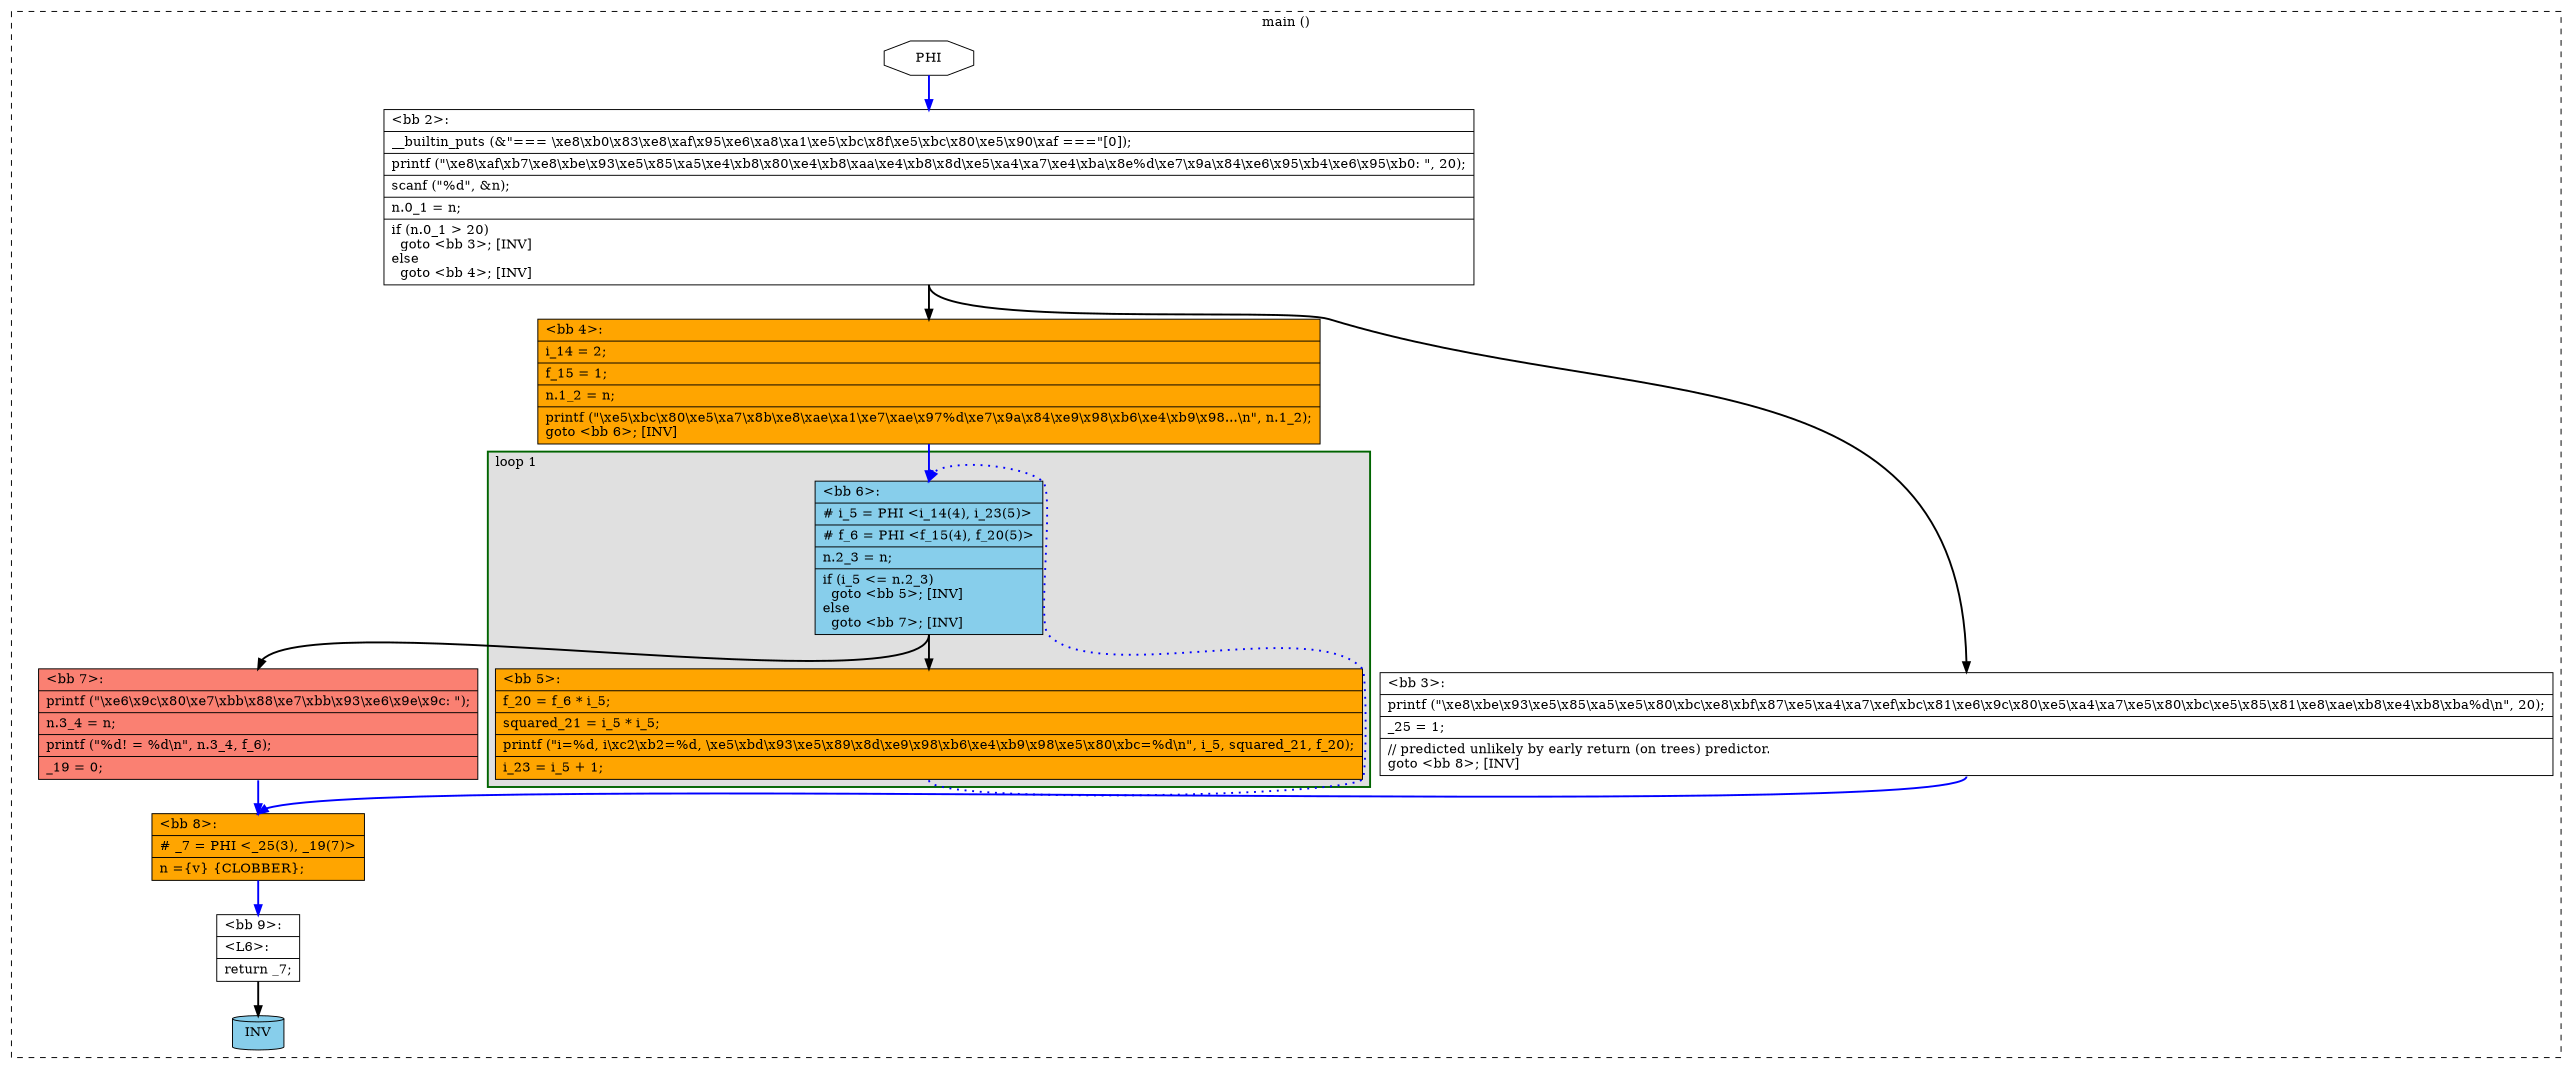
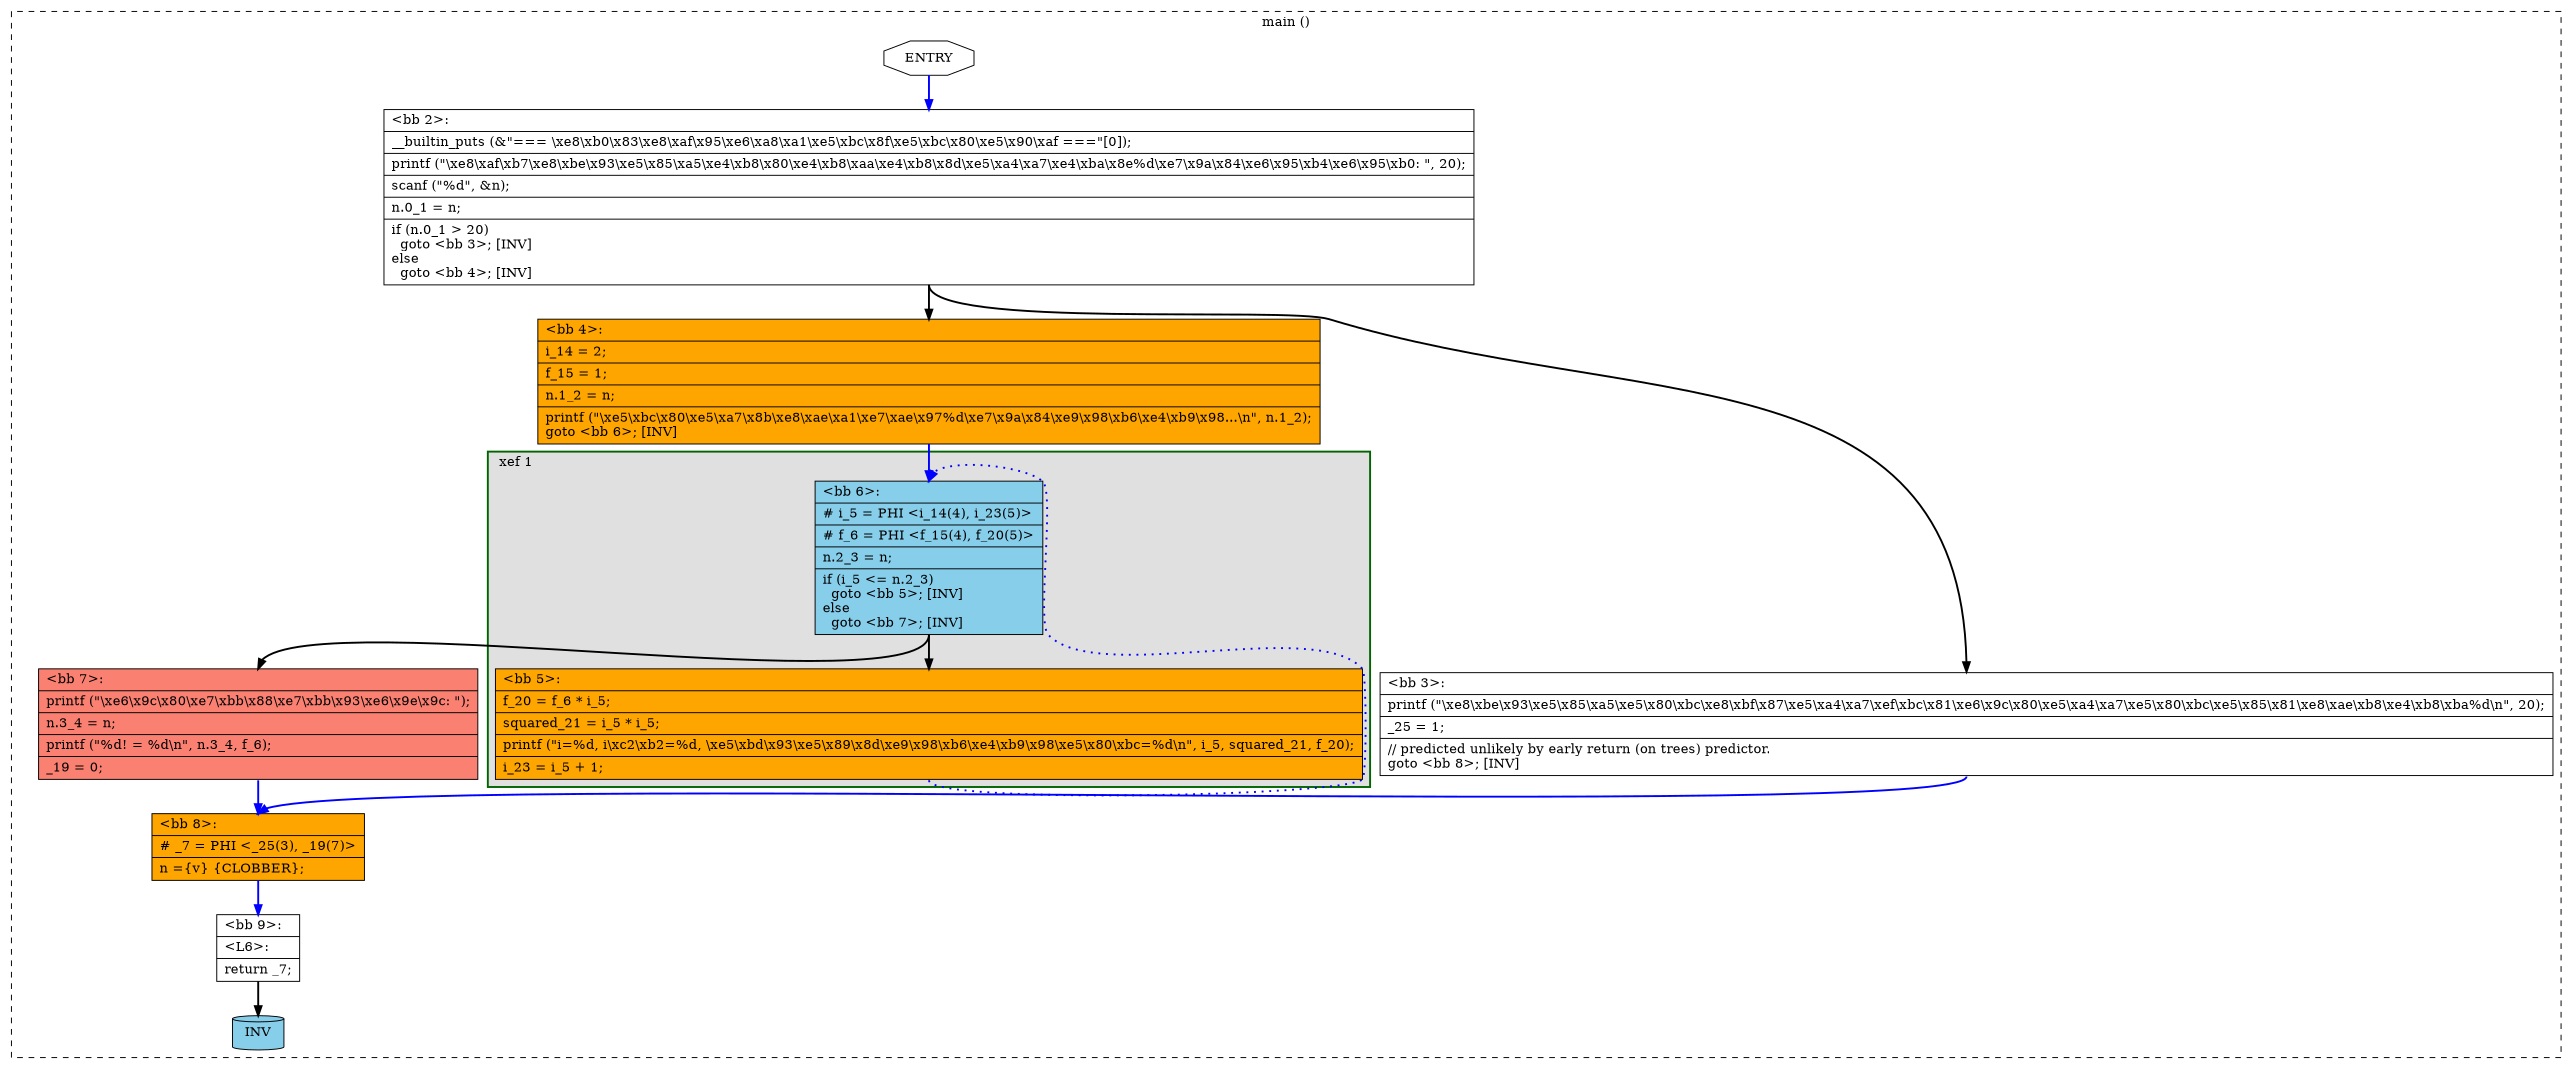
  digraph {
    node [fillcolor=white shape=record style=filled]
    edge [color=blue constraint=true headport=n style="solid,bold" tailport=s weight=10]
    n1 [fillcolor=skyblue label="{\<bb\ 6\>:\l|#\ i_5\ =\ PHI\ \<i_14(4),\ i_23(5)\>\l|#\ f_6\ =\ PHI\ \<f_15(4),\ f_20(5)\>\l|n.2_3\ =\ n;\l|if\ (i_5\ \<=\ n.2_3)\l\ \ goto\ \<bb\ 5\>;\ [INV]\lelse\l\ \ goto\ \<bb\ 7\>;\ [INV]\l}"]
    n2 [fillcolor=orange label="{\<bb\ 5\>:\l|f_20\ =\ f_6\ *\ i_5;\l|squared_21\ =\ i_5\ *\ i_5;\l|printf\ (\"i=%d,\ i\\xc2\\xb2=%d,\ \\xe5\\xbd\\x93\\xe5\\x89\\x8d\\xe9\\x98\\xb6\\xe4\\xb9\\x98\\xe5\\x80\\xbc=%d\\n\",\ i_5,\ squared_21,\ f_20);\l|i_23\ =\ i_5\ +\ 1;\l}"]
    n3 [fillcolor=salmon label="{\<bb\ 7\>:\l|printf\ (\"\\xe6\\x9c\\x80\\xe7\\xbb\\x88\\xe7\\xbb\\x93\\xe6\\x9e\\x9c:\ \");\l|n.3_4\ =\ n;\l|printf\ (\"%d!\ =\ %d\\n\",\ n.3_4,\ f_6);\l|_19\ =\ 0;\l}"]
-   n4 [label=PHI shape=octagon]
+   n4 [label=ENTRY shape=octagon]
    n5 [fillcolor=skyblue label=INV shape=cylinder]
    n6 [label="{\<bb\ 2\>:\l|__builtin_puts\ (&\"===\ \\xe8\\xb0\\x83\\xe8\\xaf\\x95\\xe6\\xa8\\xa1\\xe5\\xbc\\x8f\\xe5\\xbc\\x80\\xe5\\x90\\xaf\ ===\"[0]);\l|printf\ (\"\\xe8\\xaf\\xb7\\xe8\\xbe\\x93\\xe5\\x85\\xa5\\xe4\\xb8\\x80\\xe4\\xb8\\xaa\\xe4\\xb8\\x8d\\xe5\\xa4\\xa7\\xe4\\xba\\x8e%d\\xe7\\x9a\\x84\\xe6\\x95\\xb4\\xe6\\x95\\xb0:\ \",\ 20);\l|scanf\ (\"%d\",\ &n);\l|n.0_1\ =\ n;\l|if\ (n.0_1\ \>\ 20)\l\ \ goto\ \<bb\ 3\>;\ [INV]\lelse\l\ \ goto\ \<bb\ 4\>;\ [INV]\l}"]
    n7 [label="{\<bb\ 3\>:\l|printf\ (\"\\xe8\\xbe\\x93\\xe5\\x85\\xa5\\xe5\\x80\\xbc\\xe8\\xbf\\x87\\xe5\\xa4\\xa7\\xef\\xbc\\x81\\xe6\\x9c\\x80\\xe5\\xa4\\xa7\\xe5\\x80\\xbc\\xe5\\x85\\x81\\xe8\\xae\\xb8\\xe4\\xb8\\xba%d\\n\",\ 20);\l|_25\ =\ 1;\l|//\ predicted\ unlikely\ by\ early\ return\ (on\ trees)\ predictor.\lgoto\ \<bb\ 8\>;\ [INV]\l}"]
    n8 [fillcolor=orange label="{\<bb\ 4\>:\l|i_14\ =\ 2;\l|f_15\ =\ 1;\l|n.1_2\ =\ n;\l|printf\ (\"\\xe5\\xbc\\x80\\xe5\\xa7\\x8b\\xe8\\xae\\xa1\\xe7\\xae\\x97%d\\xe7\\x9a\\x84\\xe9\\x98\\xb6\\xe4\\xb9\\x98...\\n\",\ n.1_2);\lgoto\ \<bb\ 6\>;\ [INV]\l}"]
    n9 [fillcolor=orange label="{\<bb\ 8\>:\l|#\ _7\ =\ PHI\ \<_25(3),\ _19(7)\>\l|n\ =\{v\}\ \{CLOBBER\};\l}"]
    n10 [label="{\<bb\ 9\>:\l|\<L6\>:\l|return\ _7;\l}"]
    subgraph cluster_1 {
      color=black
      label="main ()"
      style=dashed
      n3
      n4
      n5
      n6
      n7
      n8
      n9
      n10
      subgraph cluster_2 {
        color=darkgreen
        fillcolor=grey88
-       label="loop 1"
+       label="xef 1"
        labeljust=l
        penwidth=2
        style=filled
        n1
        n2
      }
    }
    n1 -> n2 [color=black]
    n1 -> n3 [color=black]
    n2 -> n1 [constraint=false style="dotted,bold"]
    n3 -> n9 [weight=100]
    n4 -> n5 [style=invis color="" weight=""]
    n4 -> n6 [weight=100]
    n6 -> n7 [color=black]
    n6 -> n8 [color=black]
    n7 -> n9 [weight=100]
    n8 -> n1 [weight=100]
    n9 -> n10 [weight=100]
    n10 -> n5 [color=black]
  }
